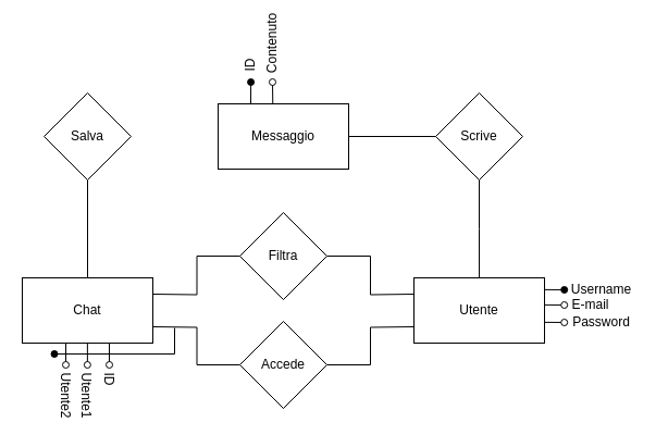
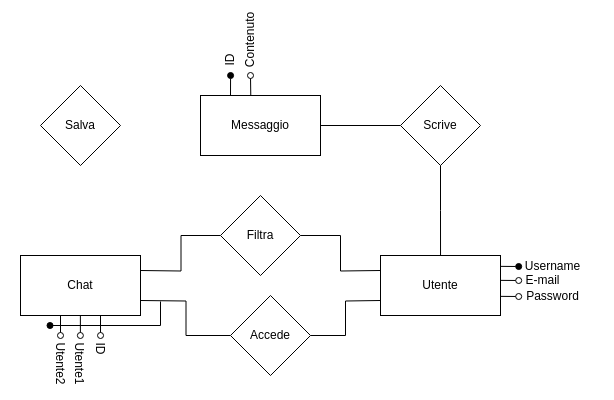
  <mxCell id="0" />
  <mxCell id="1" parent="0" />
  <mxCell id="2" value="Utente" style="rounded=0;whiteSpace=wrap;html=1;" vertex="1" parent="1"><mxGeometry x="380" y="250" width="120" height="60" as="geometry" /></mxCell>
  <mxCell id="3" value="Chat" style="rounded=0;whiteSpace=wrap;html=1;" vertex="1" parent="1"><mxGeometry x="20" y="250" width="120" height="60" as="geometry" /></mxCell>
  <mxCell id="4" style="edgeStyle=orthogonalEdgeStyle;rounded=0;orthogonalLoop=1;jettySize=auto;html=1;exitX=0;exitY=0.5;exitDx=0;exitDy=0;entryX=1;entryY=0.5;entryDx=0;entryDy=0;endArrow=none;endFill=0;" edge="1" parent="1" source="5" target="19"><mxGeometry relative="1" as="geometry" /></mxCell>
  <mxCell id="5" value="Scrive" style="rhombus;whiteSpace=wrap;html=1;" vertex="1" parent="1"><mxGeometry x="400" y="80" width="80" height="80" as="geometry" /></mxCell>
  <mxCell id="6" style="edgeStyle=orthogonalEdgeStyle;rounded=0;orthogonalLoop=1;jettySize=auto;html=1;exitX=0.5;exitY=1;exitDx=0;exitDy=0;entryX=0.667;entryY=0;entryDx=0;entryDy=0;entryPerimeter=0;endArrow=none;endFill=0;" edge="1" parent="1" source="5"><mxGeometry relative="1" as="geometry"><mxPoint x="440.04" y="250" as="targetPoint" /></mxGeometry></mxCell>
  <mxCell id="7" style="edgeStyle=orthogonalEdgeStyle;rounded=0;orthogonalLoop=1;jettySize=auto;html=1;exitX=1;exitY=0.75;exitDx=0;exitDy=0;entryX=0;entryY=0.5;entryDx=0;entryDy=0;endArrow=none;endFill=0;" edge="1" parent="1" target="12"><mxGeometry relative="1" as="geometry"><mxPoint x="79.966" y="330" as="targetPoint" /><mxPoint x="140" y="295" as="sourcePoint" /></mxGeometry></mxCell>
  <mxCell id="8" style="edgeStyle=orthogonalEdgeStyle;rounded=0;orthogonalLoop=1;jettySize=auto;html=1;exitX=1;exitY=0.25;exitDx=0;exitDy=0;entryX=0;entryY=0.5;entryDx=0;entryDy=0;endArrow=none;endFill=0;" edge="1" parent="1" target="10"><mxGeometry relative="1" as="geometry"><mxPoint x="79.966" y="230" as="targetPoint" /><mxPoint x="140" y="265" as="sourcePoint" /></mxGeometry></mxCell>
  <mxCell id="9" style="edgeStyle=orthogonalEdgeStyle;rounded=0;orthogonalLoop=1;jettySize=auto;html=1;exitX=1;exitY=0.5;exitDx=0;exitDy=0;entryX=0;entryY=0.25;entryDx=0;entryDy=0;endArrow=none;endFill=0;" edge="1" parent="1" source="10"><mxGeometry relative="1" as="geometry"><mxPoint x="380" y="265" as="targetPoint" /></mxGeometry></mxCell>
  <mxCell id="10" value="Filtra" style="rhombus;whiteSpace=wrap;html=1;" vertex="1" parent="1"><mxGeometry x="220" y="190" width="80" height="80" as="geometry" /></mxCell>
  <mxCell id="11" style="edgeStyle=orthogonalEdgeStyle;rounded=0;orthogonalLoop=1;jettySize=auto;html=1;exitX=1;exitY=0.5;exitDx=0;exitDy=0;entryX=0;entryY=0.75;entryDx=0;entryDy=0;endArrow=none;endFill=0;" edge="1" parent="1" source="12"><mxGeometry relative="1" as="geometry"><mxPoint x="380" y="295" as="targetPoint" /></mxGeometry></mxCell>
- <mxCell id="12" value="Accede" style="rhombus;whiteSpace=wrap;html=1;" vertex="1" parent="1"><mxGeometry x="220" y="290" width="80" height="80" as="geometry" /></mxCell>
+ <mxCell id="12" value="Accede" style="rhombus;whiteSpace=wrap;html=1;" vertex="1" parent="1"><mxGeometry x="230" y="290" width="80" height="80" as="geometry" /></mxCell>
  <mxCell id="13" value="" style="endArrow=oval;html=1;rounded=0;endFill=1;exitX=1.015;exitY=0.181;exitDx=0;exitDy=0;exitPerimeter=0;" edge="1" parent="1"><mxGeometry width="50" height="50" relative="1" as="geometry"><mxPoint x="500" y="260.86" as="sourcePoint" /><mxPoint x="518.2" y="261" as="targetPoint" /></mxGeometry></mxCell>
  <mxCell id="14" value="Username" style="text;html=1;align=center;verticalAlign=middle;resizable=0;points=[];autosize=1;strokeColor=none;fillColor=none;" vertex="1" parent="1"><mxGeometry x="512" y="246" width="80" height="30" as="geometry" /></mxCell>
  <mxCell id="15" value="" style="endArrow=oval;html=1;rounded=0;endFill=0;exitX=1.015;exitY=0.181;exitDx=0;exitDy=0;exitPerimeter=0;" edge="1" parent="1"><mxGeometry width="50" height="50" relative="1" as="geometry"><mxPoint x="500" y="274.86" as="sourcePoint" /><mxPoint x="518.2" y="275" as="targetPoint" /></mxGeometry></mxCell>
  <mxCell id="16" value="E-mail" style="text;html=1;align=center;verticalAlign=middle;resizable=0;points=[];autosize=1;strokeColor=none;fillColor=none;" vertex="1" parent="1"><mxGeometry x="512" y="260" width="60" height="30" as="geometry" /></mxCell>
  <mxCell id="17" value="" style="endArrow=oval;html=1;rounded=0;endFill=0;exitX=1.015;exitY=0.181;exitDx=0;exitDy=0;exitPerimeter=0;" edge="1" parent="1"><mxGeometry width="50" height="50" relative="1" as="geometry"><mxPoint x="500" y="290.86" as="sourcePoint" /><mxPoint x="518.2" y="291" as="targetPoint" /></mxGeometry></mxCell>
  <mxCell id="18" value="Password" style="text;html=1;align=center;verticalAlign=middle;resizable=0;points=[];autosize=1;strokeColor=none;fillColor=none;" vertex="1" parent="1"><mxGeometry x="512" y="276" width="80" height="30" as="geometry" /></mxCell>
  <mxCell id="19" value="Messaggio" style="rounded=0;whiteSpace=wrap;html=1;" vertex="1" parent="1"><mxGeometry x="200" y="90" width="120" height="60" as="geometry" /></mxCell>
- <mxCell id="20" style="edgeStyle=orthogonalEdgeStyle;rounded=0;orthogonalLoop=1;jettySize=auto;html=1;exitX=0.5;exitY=1;exitDx=0;exitDy=0;entryX=0.5;entryY=0;entryDx=0;entryDy=0;endArrow=none;endFill=0;" edge="1" parent="1" source="21" target="3"><mxGeometry relative="1" as="geometry" /></mxCell>
  <mxCell id="21" value="Salva" style="rhombus;whiteSpace=wrap;html=1;" vertex="1" parent="1"><mxGeometry x="40" y="80" width="80" height="80" as="geometry" /></mxCell>
  <mxCell id="22" value="" style="endArrow=oval;html=1;rounded=0;endFill=0;exitX=0.583;exitY=1;exitDx=0;exitDy=0;exitPerimeter=0;" edge="1" parent="1"><mxGeometry width="50" height="50" relative="1" as="geometry"><mxPoint x="100" y="310" as="sourcePoint" /><mxPoint x="100.04" y="330" as="targetPoint" /></mxGeometry></mxCell>
  <mxCell id="23" value="" style="endArrow=oval;html=1;rounded=0;endFill=0;exitX=0.75;exitY=1;exitDx=0;exitDy=0;" edge="1" parent="1"><mxGeometry width="50" height="50" relative="1" as="geometry"><mxPoint x="79.89" y="310" as="sourcePoint" /><mxPoint x="79.89" y="330" as="targetPoint" /></mxGeometry></mxCell>
  <mxCell id="24" value="ID" style="text;html=1;align=center;verticalAlign=middle;resizable=0;points=[];autosize=1;strokeColor=none;fillColor=none;rotation=90;" vertex="1" parent="1"><mxGeometry x="80" y="328" width="40" height="30" as="geometry" /></mxCell>
  <mxCell id="25" value="" style="endArrow=oval;html=1;rounded=0;endFill=1;entryX=0.501;entryY=0.98;entryDx=0;entryDy=0;entryPerimeter=0;" edge="1" parent="1"><mxGeometry width="50" height="50" relative="1" as="geometry"><mxPoint x="230" y="90" as="sourcePoint" /><mxPoint x="230.08" y="70" as="targetPoint" /></mxGeometry></mxCell>
  <mxCell id="26" value="ID" style="text;html=1;align=center;verticalAlign=middle;resizable=0;points=[];autosize=1;strokeColor=none;fillColor=none;rotation=-90;" vertex="1" parent="1"><mxGeometry x="210" y="40" width="40" height="30" as="geometry" /></mxCell>
  <mxCell id="27" value="" style="endArrow=oval;html=1;rounded=0;endFill=0;exitX=0.419;exitY=-0.005;exitDx=0;exitDy=0;exitPerimeter=0;" edge="1" parent="1" source="19"><mxGeometry width="50" height="50" relative="1" as="geometry"><mxPoint x="259.54" y="80" as="sourcePoint" /><mxPoint x="250" y="70" as="targetPoint" /></mxGeometry></mxCell>
  <mxCell id="28" value="Contenuto" style="text;html=1;align=center;verticalAlign=middle;resizable=0;points=[];autosize=1;strokeColor=none;fillColor=none;rotation=-90;" vertex="1" parent="1"><mxGeometry x="210" y="20" width="80" height="30" as="geometry" /></mxCell>
  <mxCell id="29" value="" style="endArrow=oval;html=1;rounded=0;endFill=0;exitX=0.75;exitY=1;exitDx=0;exitDy=0;" edge="1" parent="1"><mxGeometry width="50" height="50" relative="1" as="geometry"><mxPoint x="60" y="310" as="sourcePoint" /><mxPoint x="60" y="330" as="targetPoint" /></mxGeometry></mxCell>
  <mxCell id="30" value="Utente1" style="text;html=1;align=center;verticalAlign=middle;resizable=0;points=[];autosize=1;strokeColor=none;fillColor=none;rotation=90;" vertex="1" parent="1"><mxGeometry x="44" y="343" width="70" height="30" as="geometry" /></mxCell>
  <mxCell id="31" value="Utente2" style="text;html=1;align=center;verticalAlign=middle;resizable=0;points=[];autosize=1;strokeColor=none;fillColor=none;rotation=90;" vertex="1" parent="1"><mxGeometry x="25" y="343" width="70" height="30" as="geometry" /></mxCell>
  <mxCell id="32" value="" style="endArrow=oval;html=1;rounded=0;endFill=1;" edge="1" parent="1"><mxGeometry width="50" height="50" relative="1" as="geometry"><mxPoint x="160" y="296" as="sourcePoint" /><mxPoint x="49.516" y="320" as="targetPoint" /><Array as="points"><mxPoint x="160" y="320" /></Array></mxGeometry></mxCell>
